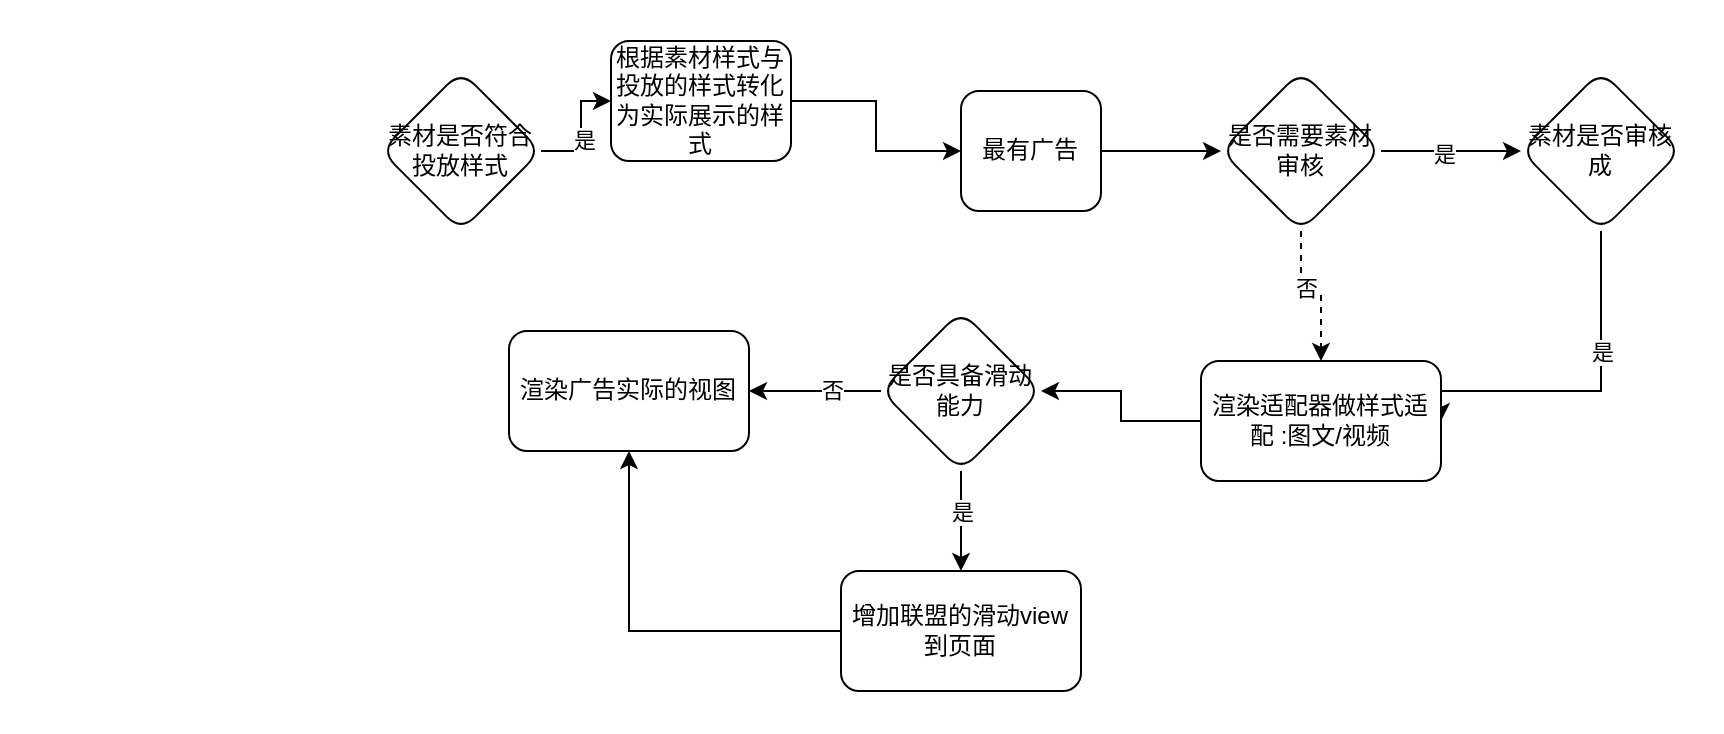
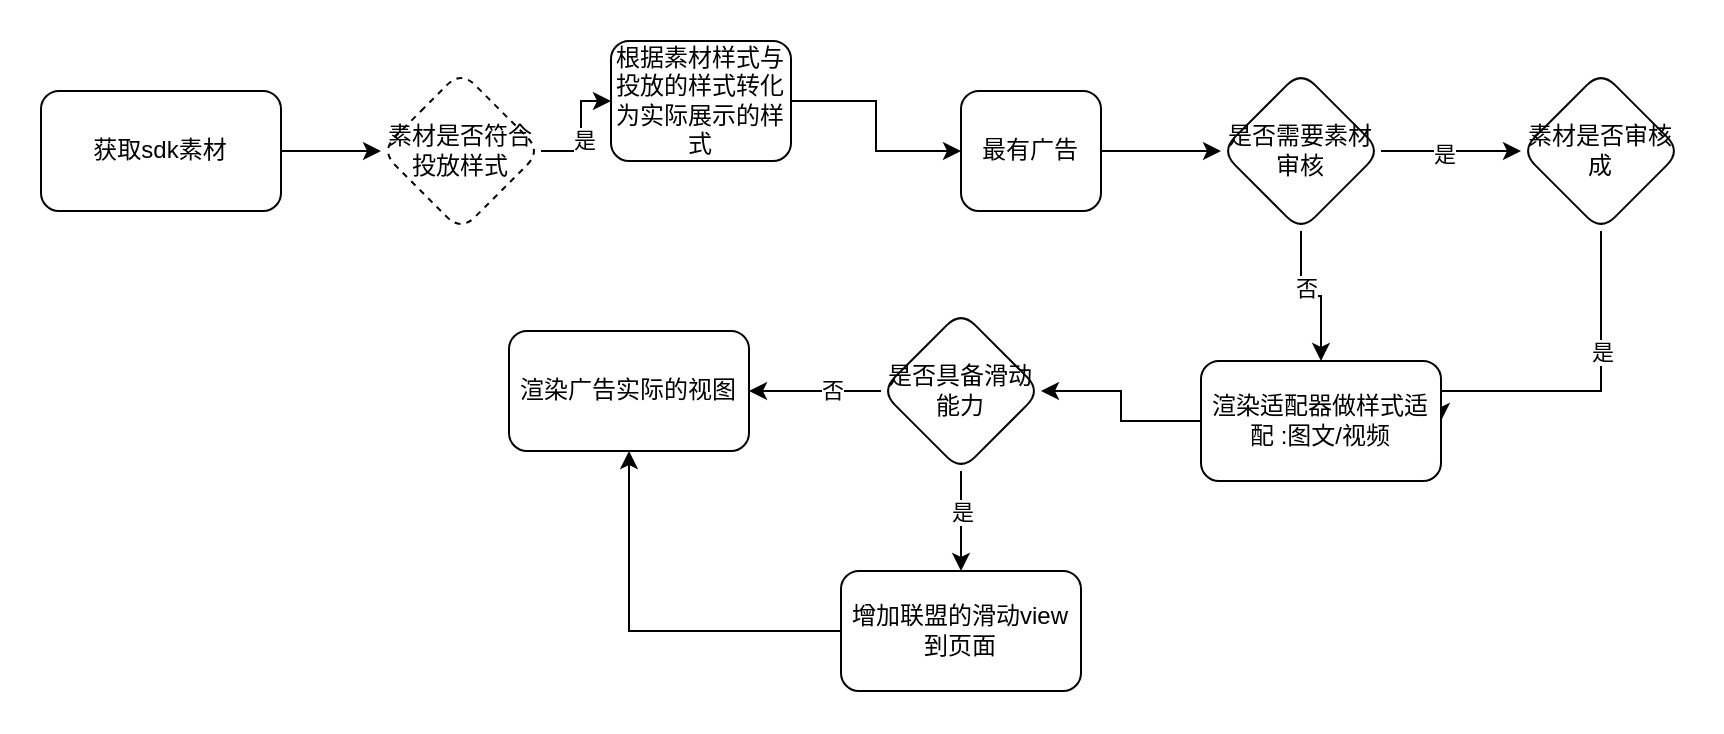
  <mxCell id="0" />
  <mxCell id="1" parent="0" />
+ <mxCell id="2" value="" style="edgeStyle=orthogonalEdgeStyle;rounded=0;orthogonalLoop=1;jettySize=auto;html=1;" edge="1" parent="1" source="3" target="6"><mxGeometry relative="1" as="geometry" /></mxCell>
+ <mxCell id="3" value="获取sdk素材" style="rounded=1;whiteSpace=wrap;html=1;" vertex="1" parent="1"><mxGeometry x="20" y="45" width="120" height="60" as="geometry" /></mxCell>
  <mxCell id="4" value="" style="edgeStyle=orthogonalEdgeStyle;rounded=0;orthogonalLoop=1;jettySize=auto;html=1;" edge="1" parent="1" source="6" target="8"><mxGeometry relative="1" as="geometry" /></mxCell>
  <mxCell id="5" value="是" style="edgeLabel;html=1;align=center;verticalAlign=middle;resizable=0;points=[];" vertex="1" connectable="0" parent="4"><mxGeometry x="-0.1" y="-1" relative="1" as="geometry"><mxPoint y="1" as="offset" /></mxGeometry></mxCell>
- <mxCell id="6" value="素材是否符合投放样式" style="rhombus;whiteSpace=wrap;html=1;rounded=1;" vertex="1" parent="1"><mxGeometry x="190" y="35" width="80" height="80" as="geometry" /></mxCell>
+ <mxCell id="6" value="素材是否符合投放样式" style="rhombus;whiteSpace=wrap;html=1;rounded=1;dashed=1;" vertex="1" parent="1"><mxGeometry x="190" y="35" width="80" height="80" as="geometry" /></mxCell>
  <mxCell id="7" value="" style="edgeStyle=orthogonalEdgeStyle;rounded=0;orthogonalLoop=1;jettySize=auto;html=1;" edge="1" parent="1" source="8" target="15"><mxGeometry relative="1" as="geometry" /></mxCell>
  <mxCell id="8" value="根据素材样式与投放的样式转化为实际展示的样式" style="whiteSpace=wrap;html=1;rounded=1;" vertex="1" parent="1"><mxGeometry x="305" y="20" width="90" height="60" as="geometry" /></mxCell>
  <mxCell id="9" value="" style="edgeStyle=orthogonalEdgeStyle;rounded=0;orthogonalLoop=1;jettySize=auto;html=1;" edge="1" parent="1" source="13" target="18"><mxGeometry relative="1" as="geometry" /></mxCell>
  <mxCell id="10" value="是" style="edgeLabel;html=1;align=center;verticalAlign=middle;resizable=0;points=[];" vertex="1" connectable="0" parent="9"><mxGeometry x="-0.114" relative="1" as="geometry"><mxPoint y="1" as="offset" /></mxGeometry></mxCell>
- <mxCell id="11" value="" style="edgeStyle=orthogonalEdgeStyle;rounded=0;orthogonalLoop=1;jettySize=auto;html=1;dashed=1;" edge="1" parent="1" source="13" target="20"><mxGeometry relative="1" as="geometry" /></mxCell>
+ <mxCell id="11" value="" style="edgeStyle=orthogonalEdgeStyle;rounded=0;orthogonalLoop=1;jettySize=auto;html=1;" edge="1" parent="1" source="13" target="20"><mxGeometry relative="1" as="geometry" /></mxCell>
  <mxCell id="12" value="否" style="edgeLabel;html=1;align=center;verticalAlign=middle;resizable=0;points=[];" vertex="1" connectable="0" parent="11"><mxGeometry x="-0.278" y="2" relative="1" as="geometry"><mxPoint y="1" as="offset" /></mxGeometry></mxCell>
  <mxCell id="13" value="是否需要素材审核" style="rhombus;whiteSpace=wrap;html=1;rounded=1;" vertex="1" parent="1"><mxGeometry x="610" y="35" width="80" height="80" as="geometry" /></mxCell>
  <mxCell id="14" value="" style="edgeStyle=orthogonalEdgeStyle;rounded=0;orthogonalLoop=1;jettySize=auto;html=1;" edge="1" parent="1" source="15" target="13"><mxGeometry relative="1" as="geometry" /></mxCell>
  <mxCell id="15" value="最有广告" style="rounded=1;whiteSpace=wrap;html=1;" vertex="1" parent="1"><mxGeometry x="480" y="45" width="70" height="60" as="geometry" /></mxCell>
  <mxCell id="16" style="edgeStyle=orthogonalEdgeStyle;rounded=0;orthogonalLoop=1;jettySize=auto;html=1;entryX=1;entryY=0.5;entryDx=0;entryDy=0;" edge="1" parent="1" source="18" target="20"><mxGeometry relative="1" as="geometry"><Array as="points"><mxPoint x="800" y="195" /></Array></mxGeometry></mxCell>
  <mxCell id="17" value="是" style="edgeLabel;html=1;align=center;verticalAlign=middle;resizable=0;points=[];" vertex="1" connectable="0" parent="16"><mxGeometry x="-0.309" relative="1" as="geometry"><mxPoint as="offset" /></mxGeometry></mxCell>
  <mxCell id="18" value="素材是否审核成" style="rhombus;whiteSpace=wrap;html=1;rounded=1;" vertex="1" parent="1"><mxGeometry x="760" y="35" width="80" height="80" as="geometry" /></mxCell>
  <mxCell id="19" value="" style="edgeStyle=orthogonalEdgeStyle;rounded=0;orthogonalLoop=1;jettySize=auto;html=1;" edge="1" parent="1" source="20" target="25"><mxGeometry relative="1" as="geometry" /></mxCell>
  <mxCell id="20" value="渲染适配器做样式适配 :图文/视频" style="rounded=1;whiteSpace=wrap;html=1;" vertex="1" parent="1"><mxGeometry x="600" y="180" width="120" height="60" as="geometry" /></mxCell>
  <mxCell id="21" value="" style="edgeStyle=orthogonalEdgeStyle;rounded=0;orthogonalLoop=1;jettySize=auto;html=1;" edge="1" parent="1" source="25" target="27"><mxGeometry relative="1" as="geometry" /></mxCell>
  <mxCell id="22" value="是" style="edgeLabel;html=1;align=center;verticalAlign=middle;resizable=0;points=[];" vertex="1" connectable="0" parent="21"><mxGeometry x="-0.2" relative="1" as="geometry"><mxPoint as="offset" /></mxGeometry></mxCell>
  <mxCell id="23" value="" style="edgeStyle=orthogonalEdgeStyle;rounded=0;orthogonalLoop=1;jettySize=auto;html=1;" edge="1" parent="1" source="25" target="28"><mxGeometry relative="1" as="geometry" /></mxCell>
  <mxCell id="24" value="否" style="edgeLabel;html=1;align=center;verticalAlign=middle;resizable=0;points=[];" vertex="1" connectable="0" parent="23"><mxGeometry x="-0.242" y="-1" relative="1" as="geometry"><mxPoint as="offset" /></mxGeometry></mxCell>
  <mxCell id="25" value="是否具备滑动能力" style="rhombus;whiteSpace=wrap;html=1;rounded=1;" vertex="1" parent="1"><mxGeometry x="440" y="155" width="80" height="80" as="geometry" /></mxCell>
  <mxCell id="26" style="edgeStyle=orthogonalEdgeStyle;rounded=0;orthogonalLoop=1;jettySize=auto;html=1;entryX=0.5;entryY=1;entryDx=0;entryDy=0;" edge="1" parent="1" source="27" target="28"><mxGeometry relative="1" as="geometry" /></mxCell>
  <mxCell id="27" value="增加联盟的滑动view到页面" style="rounded=1;whiteSpace=wrap;html=1;" vertex="1" parent="1"><mxGeometry x="420" y="285" width="120" height="60" as="geometry" /></mxCell>
  <mxCell id="28" value="渲染广告实际的视图" style="rounded=1;whiteSpace=wrap;html=1;" vertex="1" parent="1"><mxGeometry x="254" y="165" width="120" height="60" as="geometry" /></mxCell>
